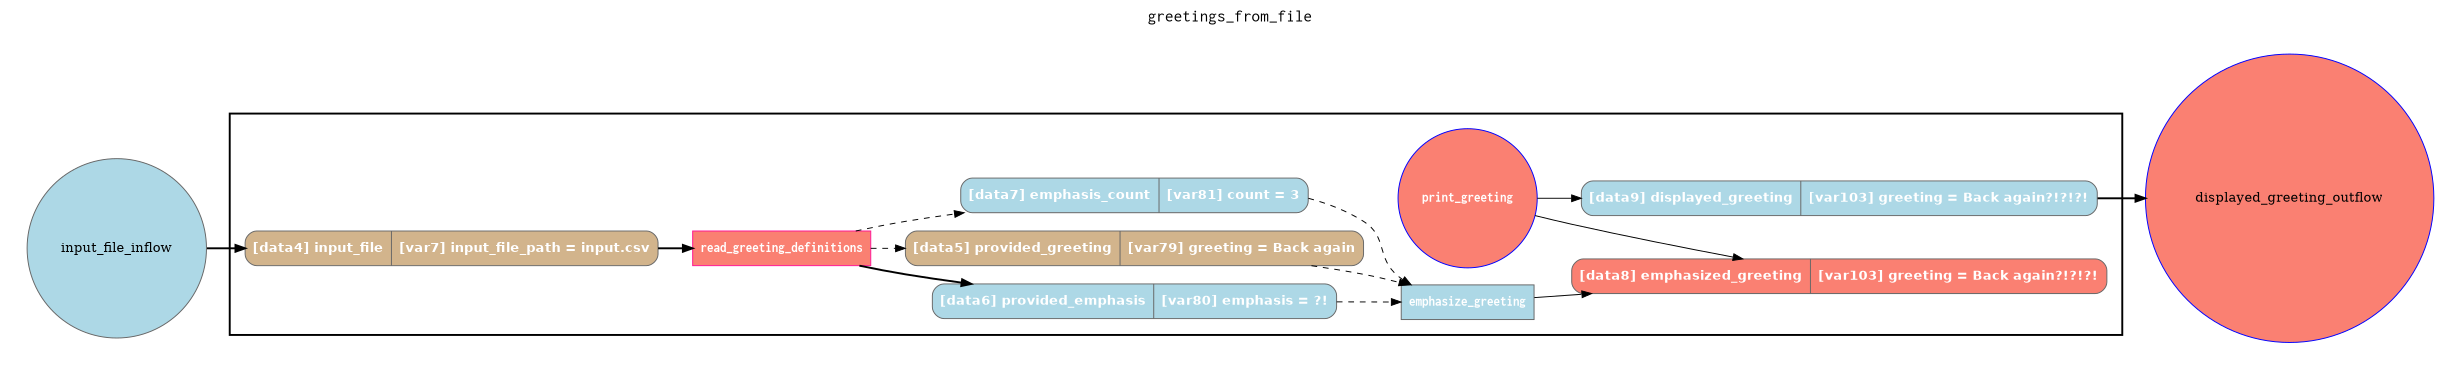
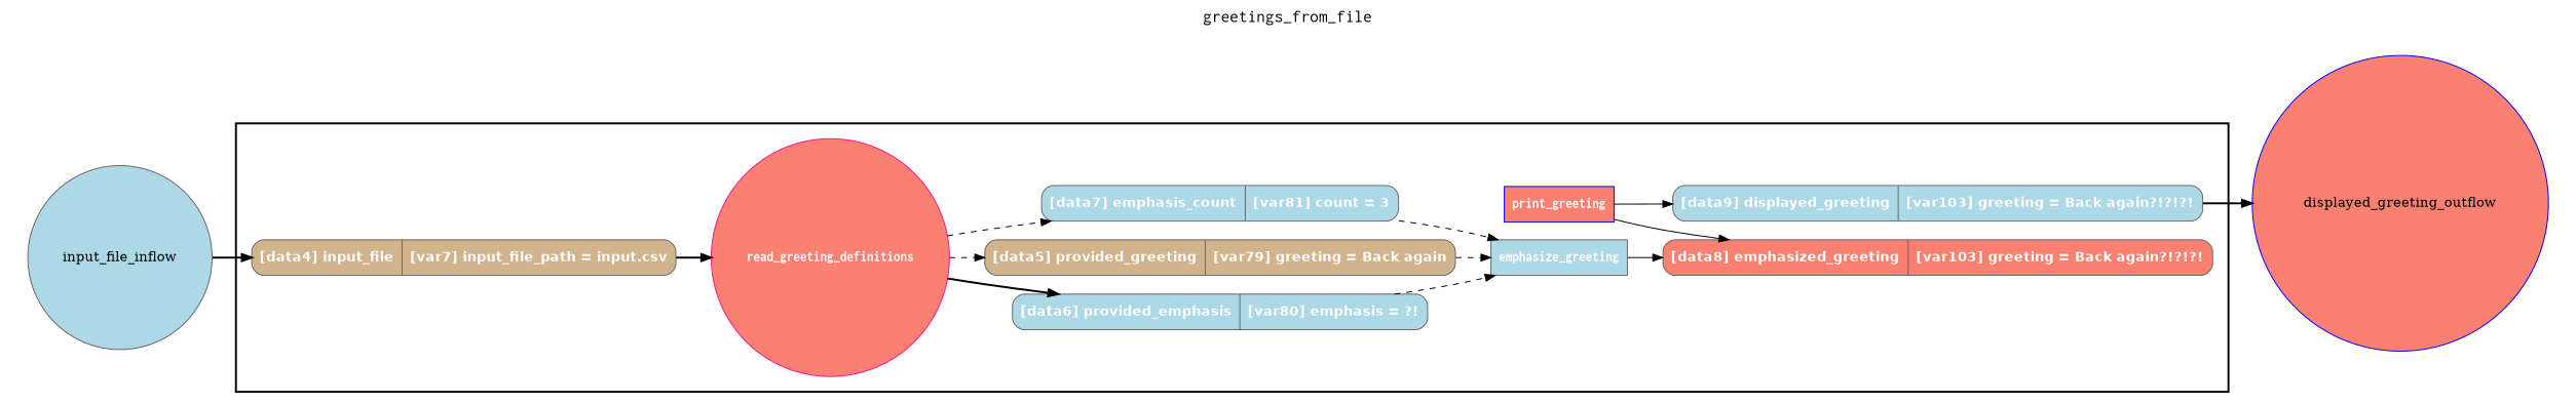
  digraph {
    fontname=Courier
    fontsize=18
    label=greetings_from_file
    labelloc=t
    rankdir=LR
    node [color=gray40 fillcolor=lightblue fontcolor=white fontname="Helvetica-Bold" peripheries=1 shape=record style="rounded,filled" rankdir=LR]
    edge [style=dashed]
    emphasize_greeting [fontname="Courier-Bold" shape=box style=filled rankdir=""]
-   read_greeting_definitions [color=deeppink fillcolor=salmon fontname="Courier-Bold" shape=box style=filled rankdir=""]
-   print_greeting [color=blue fillcolor=salmon fontname="Courier-Bold" shape=circle style=filled rankdir=""]
+   read_greeting_definitions [color=deeppink fillcolor=salmon fontname="Courier-Bold" shape=circle style=filled rankdir=""]
+   print_greeting [color=blue fillcolor=salmon fontname="Courier-Bold" shape=box style=filled rankdir=""]
    n4 [fillcolor=salmon label="{<f0> [data8] emphasized_greeting |<f1> [var103] greeting = Back again?!?!?!}"]
    n5 [label="{<f0> [data9] displayed_greeting |<f1> [var103] greeting = Back again?!?!?!}"]
    n6 [label="{<f0> [data6] provided_emphasis |<f1> [var80] emphasis = ?!}"]
    n7 [fillcolor=tan label="{<f0> [data5] provided_greeting |<f1> [var79] greeting = Back again}"]
    n8 [fillcolor=tan label="{<f0> [data4] input_file |<f1> [var7] input_file_path = input.csv}"]
    n9 [label="{<f0> [data7] emphasis_count |<f1> [var81] count = 3}"]
    input_file_inflow [shape=circle style=filled width=0.2 fontcolor="" fontname="" rankdir=""]
    displayed_greeting_outflow [color=blue fillcolor=salmon shape=circle style=filled width=0.2 fontcolor="" fontname="" rankdir=""]
    subgraph cluster_1 {
      color=black
      label=""
      penwidth=2
      subgraph cluster_2 {
        color=white
        label=""
        penwidth=2
        emphasize_greeting
        read_greeting_definitions
        print_greeting
        n4
        n5
        n6
        n7
        n8
        n9
      }
    }
    subgraph cluster_3 {
      color=white
      label=""
      penwidth=2
      subgraph cluster_4 {
        color=white
        label=""
        penwidth=2
        input_file_inflow
      }
    }
    subgraph cluster_5 {
      color=white
      label=""
      penwidth=2
      subgraph cluster_6 {
        color=white
        label=""
        penwidth=2
        displayed_greeting_outflow
      }
    }
    emphasize_greeting -> n4 [style=solid]
    read_greeting_definitions -> n6 [style=bold]
    read_greeting_definitions -> n7
    read_greeting_definitions -> n9
    print_greeting -> n4 [style=solid]
    print_greeting -> n5 [style=solid]
    n5 -> displayed_greeting_outflow [style=bold]
    n6 -> emphasize_greeting
    n7 -> emphasize_greeting
    n8 -> read_greeting_definitions [style=bold]
    n9 -> emphasize_greeting
    input_file_inflow -> n8 [style=bold]
  }
